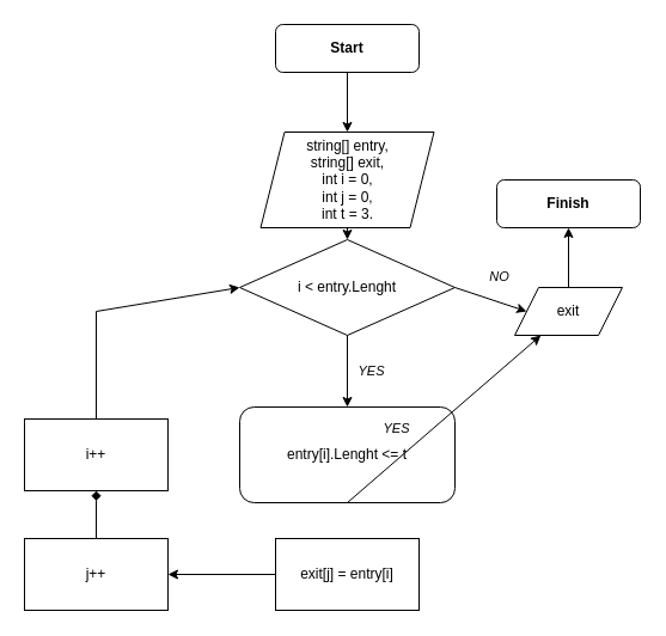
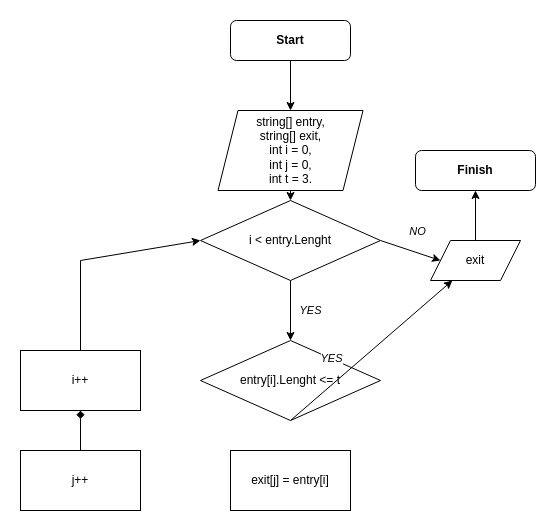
  <mxCell id="0" />
  <mxCell id="1" parent="0" />
  <mxCell id="2" value="&lt;b&gt;Start&lt;/b&gt;" style="rounded=1;whiteSpace=wrap;html=1;fontSize=12;glass=0;strokeWidth=1;shadow=0;" parent="1" vertex="1"><mxGeometry x="230" y="20" width="120" height="40" as="geometry" /></mxCell>
  <mxCell id="3" value="" style="endArrow=classic;html=1;rounded=0;exitX=0.5;exitY=1;exitDx=0;exitDy=0;" edge="1" parent="1" source="2" target="4"><mxGeometry width="50" height="50" relative="1" as="geometry"><mxPoint x="230" y="270" as="sourcePoint" /><mxPoint x="60" y="110" as="targetPoint" /></mxGeometry></mxCell>
  <mxCell id="4" value="string[] entry,&lt;br&gt;string[] exit,&lt;br&gt;int i = 0,&lt;br&gt;int j = 0,&lt;br&gt;int t = 3.&lt;br&gt;" style="shape=parallelogram;perimeter=parallelogramPerimeter;whiteSpace=wrap;html=1;fixedSize=1;" vertex="1" parent="1"><mxGeometry x="217.5" y="110" width="145" height="80" as="geometry" /></mxCell>
  <mxCell id="5" value="" style="endArrow=classic;html=1;rounded=0;exitX=0.5;exitY=1;exitDx=0;exitDy=0;entryX=0.5;entryY=0;entryDx=0;entryDy=0;" edge="1" parent="1" source="4" target="6"><mxGeometry width="50" height="50" relative="1" as="geometry"><mxPoint x="230" y="230" as="sourcePoint" /><mxPoint x="60" y="220" as="targetPoint" /></mxGeometry></mxCell>
  <mxCell id="6" value="i &amp;lt; entry.Lenght" style="rhombus;whiteSpace=wrap;html=1;" vertex="1" parent="1"><mxGeometry x="200" y="200" width="180" height="80" as="geometry" /></mxCell>
  <mxCell id="7" value="YES" style="endArrow=classic;html=1;rounded=0;exitX=0.5;exitY=1;exitDx=0;exitDy=0;fontStyle=2" edge="1" parent="1" source="6" target="8"><mxGeometry y="20" width="50" height="50" relative="1" as="geometry"><mxPoint x="140" y="230" as="sourcePoint" /><mxPoint x="290" y="350" as="targetPoint" /><mxPoint as="offset" /></mxGeometry></mxCell>
- <mxCell id="8" value="entry[i].Lenght &amp;lt;= t" style="whiteSpace=wrap;html=1;rounded=1;" vertex="1" parent="1"><mxGeometry x="200" y="340" width="180" height="80" as="geometry" /></mxCell>
+ <mxCell id="8" value="entry[i].Lenght &amp;lt;= t" style="rhombus;whiteSpace=wrap;html=1;" vertex="1" parent="1"><mxGeometry x="200" y="340" width="180" height="80" as="geometry" /></mxCell>
  <mxCell id="9" value="NO" style="endArrow=classic;html=1;rounded=0;exitX=1;exitY=0.5;exitDx=0;exitDy=0;fontStyle=2" edge="1" parent="1" source="6"><mxGeometry y="20" width="50" height="50" relative="1" as="geometry"><mxPoint x="140" y="230" as="sourcePoint" /><mxPoint x="440" y="260" as="targetPoint" /><mxPoint as="offset" /></mxGeometry></mxCell>
  <mxCell id="10" value="" style="edgeStyle=orthogonalEdgeStyle;rounded=0;orthogonalLoop=1;jettySize=auto;html=1;" edge="1" parent="1" source="11" target="12"><mxGeometry relative="1" as="geometry" /></mxCell>
  <mxCell id="11" value="exit" style="shape=parallelogram;perimeter=parallelogramPerimeter;whiteSpace=wrap;html=1;fixedSize=1;" vertex="1" parent="1"><mxGeometry x="430" y="240" width="90" height="40" as="geometry" /></mxCell>
  <mxCell id="12" value="&lt;b&gt;Finish&lt;/b&gt;" style="rounded=1;whiteSpace=wrap;html=1;" vertex="1" parent="1"><mxGeometry x="415" y="150" width="120" height="40" as="geometry" /></mxCell>
  <mxCell id="13" value="YES" style="endArrow=classic;html=1;rounded=0;exitX=0.5;exitY=1;exitDx=0;exitDy=0;fontStyle=2;" edge="1" parent="1" source="8" target="11"><mxGeometry x="-0.333" y="20" width="50" height="50" relative="1" as="geometry"><mxPoint x="140" y="270" as="sourcePoint" /><mxPoint x="290" y="460" as="targetPoint" /><mxPoint as="offset" /></mxGeometry></mxCell>
- <mxCell id="14" value="" style="edgeStyle=orthogonalEdgeStyle;rounded=0;orthogonalLoop=1;jettySize=auto;html=1;" edge="1" parent="1" source="15" target="17"><mxGeometry relative="1" as="geometry" /></mxCell>
  <mxCell id="15" value="exit[j] = entry[i]" style="rounded=0;whiteSpace=wrap;html=1;" vertex="1" parent="1"><mxGeometry x="230" y="450" width="120" height="60" as="geometry" /></mxCell>
  <mxCell id="16" value="" style="edgeStyle=orthogonalEdgeStyle;rounded=0;orthogonalLoop=1;jettySize=auto;html=1;endArrow=diamond;" edge="1" parent="1" source="17" target="18"><mxGeometry relative="1" as="geometry" /></mxCell>
  <mxCell id="17" value="j++" style="whiteSpace=wrap;html=1;rounded=0;" vertex="1" parent="1"><mxGeometry x="20" y="450" width="120" height="60" as="geometry" /></mxCell>
  <mxCell id="18" value="i++" style="rounded=0;whiteSpace=wrap;html=1;" vertex="1" parent="1"><mxGeometry x="20" y="350" width="120" height="60" as="geometry" /></mxCell>
  <mxCell id="19" value="" style="endArrow=classic;html=1;rounded=0;exitX=0.5;exitY=0;exitDx=0;exitDy=0;entryX=0;entryY=0.5;entryDx=0;entryDy=0;" edge="1" parent="1" source="18" target="6"><mxGeometry width="50" height="50" relative="1" as="geometry"><mxPoint x="140" y="270" as="sourcePoint" /><mxPoint x="190" y="220" as="targetPoint" /><Array as="points"><mxPoint x="80" y="260" /></Array></mxGeometry></mxCell>
